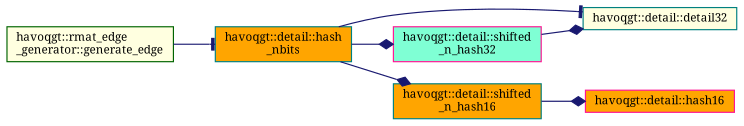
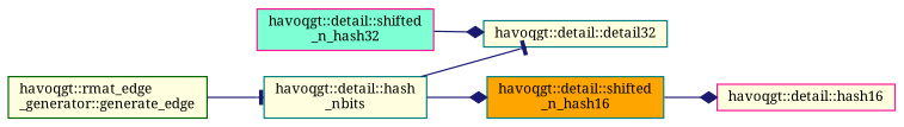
  digraph {
    fontname="Noto Serif"
    rankdir=LR
    node [color=teal fillcolor=orange fontname="Noto Serif" fontsize=10 shape=record style=filled]
    edge [arrowhead=diamond color=midnightblue fontname="Noto Serif" fontsize=10 labelfontname=Helvetica labelfontsize=10 style=solid]
    n1 [color=darkgreen fillcolor=lightyellow fontcolor=black height=0.2 label="havoqgt::rmat_edge\l_generator::generate_edge" width=0.4]
-   n2 [height=0.2 label="havoqgt::detail::hash\l_nbits" width=0.4]
+   n2 [fillcolor=lightyellow height=0.2 label="havoqgt::detail::hash\l_nbits" width=0.4]
    n3 [fillcolor=lightyellow height=0.2 label="havoqgt::detail::detail32" width=0.4]
    n4 [color=deeppink fillcolor=aquamarine height=0.2 label="havoqgt::detail::shifted\l_n_hash32" width=0.4]
    n5 [height=0.2 label="havoqgt::detail::shifted\l_n_hash16" width=0.4]
-   n6 [color=deeppink height=0.2 label="havoqgt::detail::hash16" width=0.4]
+   n6 [color=deeppink fillcolor=lightyellow height=0.2 label="havoqgt::detail::hash16" width=0.4]
    n1 -> n2 [arrowhead=tee]
    n2 -> n3 [arrowhead=tee]
-   n2 -> n4
    n2 -> n5
    n4 -> n3
    n5 -> n6
  }
